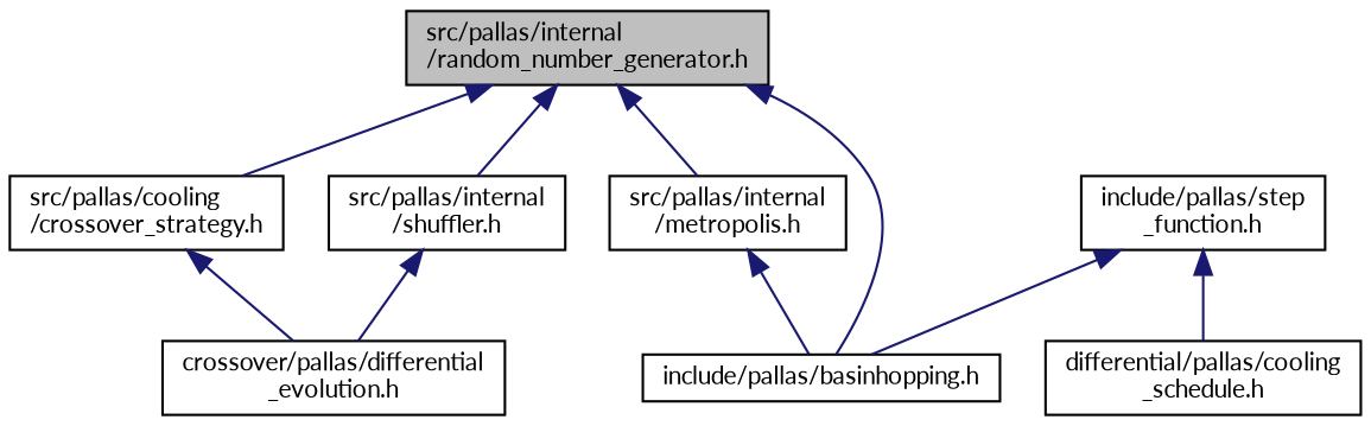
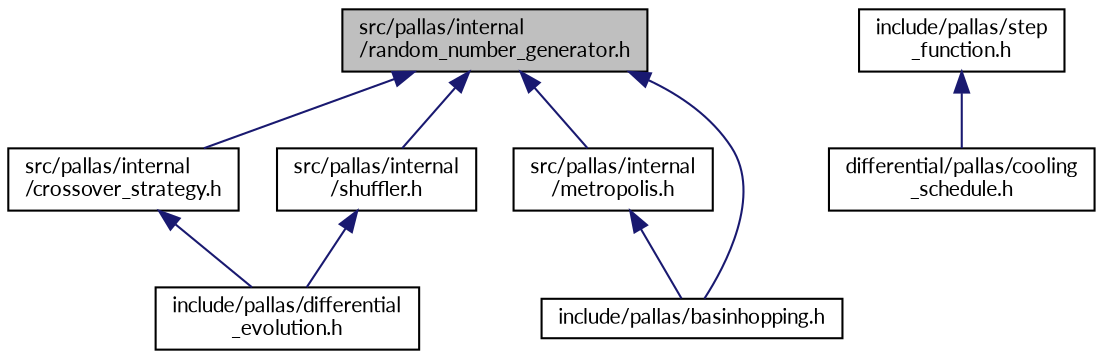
  digraph {
    fontname=Lato
    node [color=black fillcolor=white fontname=Lato fontsize=10 shape=record style=filled]
    edge [color=midnightblue dir=back fontname=Lato fontsize=10 labelfontname=Helvetica labelfontsize=10 style=solid]
    n1 [fillcolor=grey75 fontcolor=black height=0.2 label="src/pallas/internal\l/random_number_generator.h" width=0.4]
-   n2 [height=0.2 label="src/pallas/cooling\l/crossover_strategy.h" width=0.4]
+   n2 [height=0.2 label="src/pallas/internal\l/crossover_strategy.h" width=0.4]
    n3 [height=0.2 label="src/pallas/internal\l/metropolis.h" width=0.4]
    n4 [height=0.2 label="src/pallas/internal\l/shuffler.h" width=0.4]
    n5 [height=0.2 label="include/pallas/basinhopping.h" width=0.4]
    n6 [height=0.2 label="include/pallas/step\l_function.h" width=0.4]
    n7 [height=0.2 label="differential/pallas/cooling\l_schedule.h" width=0.4]
-   n8 [height=0.2 label="crossover/pallas/differential\l_evolution.h" width=0.4]
+   n8 [height=0.2 label="include/pallas/differential\l_evolution.h" width=0.4]
    n1 -> n2
    n1 -> n3
    n1 -> n4
    n1 -> n5
    n2 -> n8
    n3 -> n5
    n4 -> n8
-   n6 -> n5
    n6 -> n7
  }
